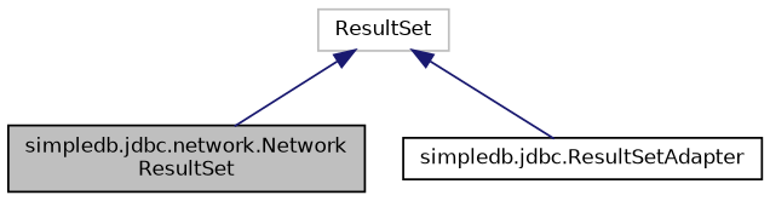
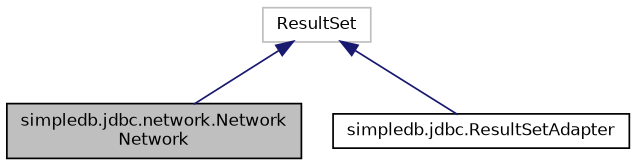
  digraph {
    node [color=black fillcolor=white fontname=Helvetica fontsize=10 shape=record style=filled]
    edge [color=midnightblue dir=back fontname=Helvetica fontsize=10 labelfontname=Helvetica labelfontsize=10 style=solid]
-   n1 [fillcolor=grey75 fontcolor=black height=0.2 label="simpledb.jdbc.network.Network\lResultSet" width=0.4]
+   n1 [fillcolor=grey75 fontcolor=black height=0.2 label="simpledb.jdbc.network.Network\lNetwork" width=0.4]
    n2 [height=0.2 label="simpledb.jdbc.ResultSetAdapter" width=0.4]
    n3 [color=grey75 height=0.2 label=ResultSet width=0.4]
    n3 -> n1
    n3 -> n2
  }
